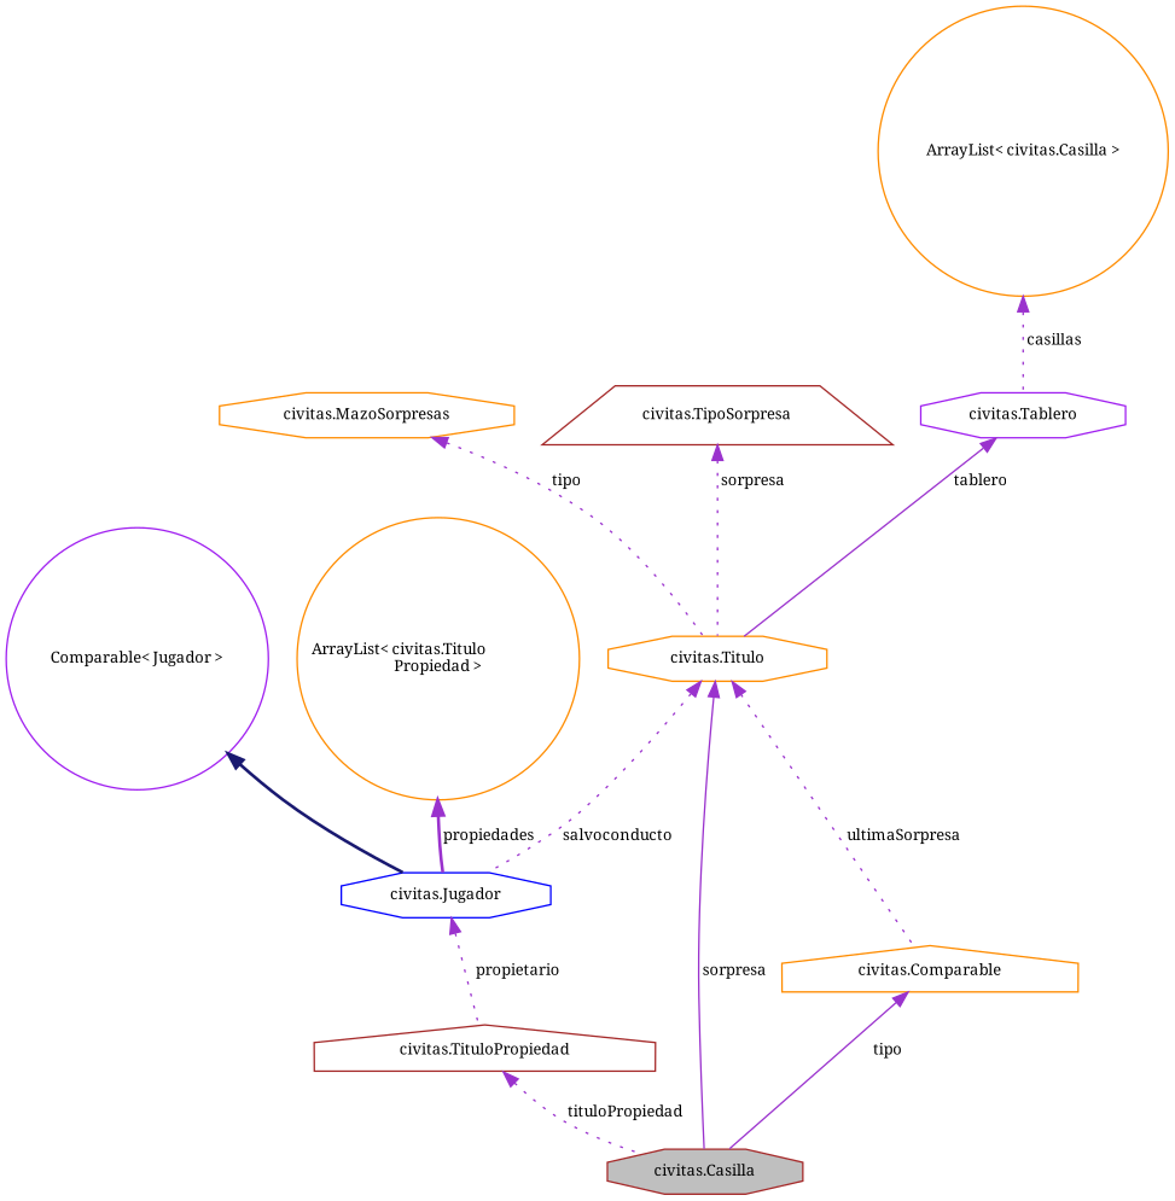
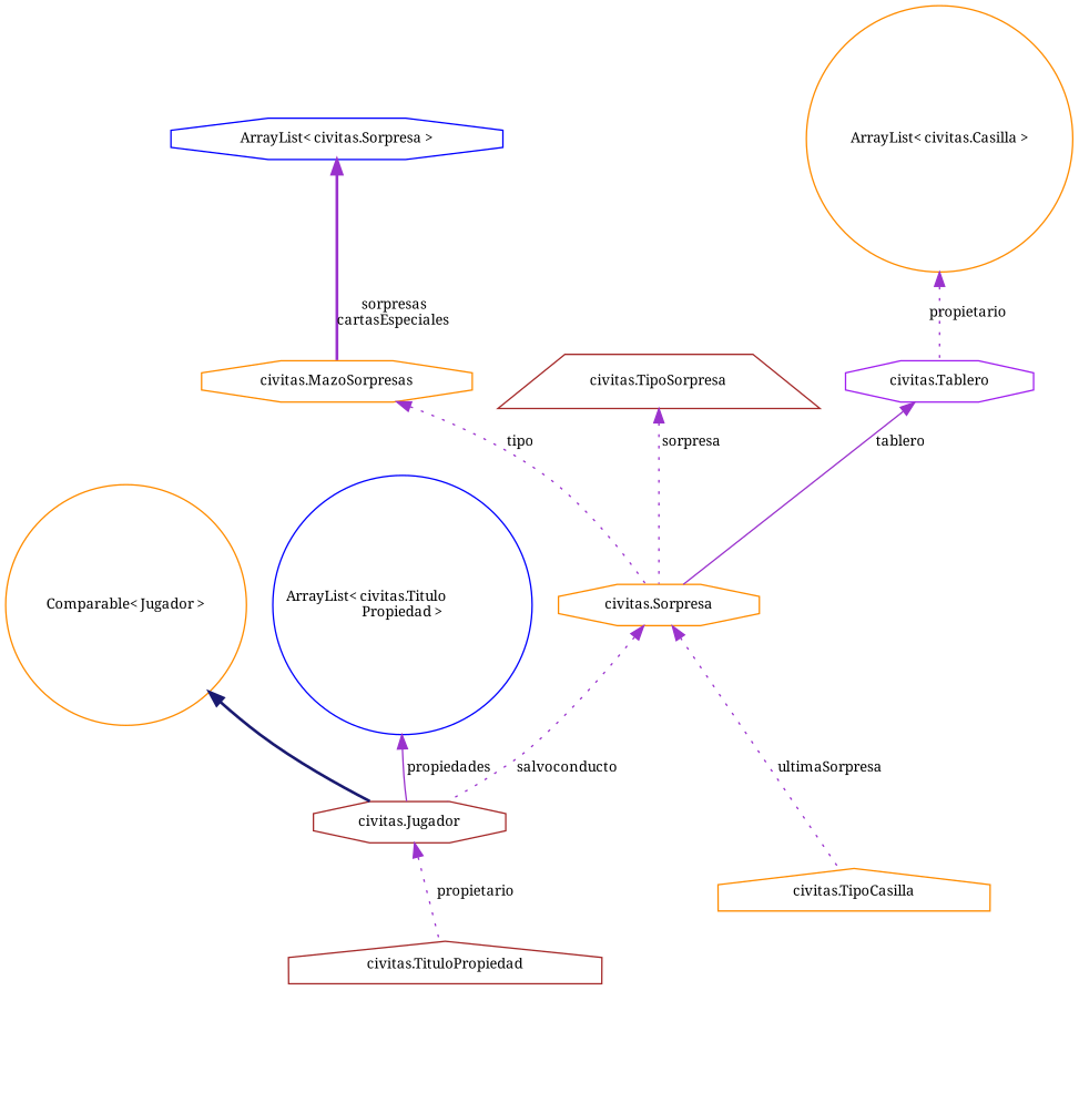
  digraph {
    fontname="Noto Serif"
    rankdir=TB
    node [color=darkorange fillcolor=white fontname="Noto Serif" fontsize=10 shape=octagon style=filled]
    edge [color=darkorchid3 dir=back fontname="Noto Serif" fontsize=10 labelfontname=Helvetica labelfontsize=10 style=dotted]
-   n1 [color=brown fillcolor=grey75 fontcolor=black height=0.2 label="civitas.Casilla" width=0.4]
-   n2 [height=0.2 label="civitas.Titulo" width=0.4]
-   n3 [color=blue height=0.2 label="civitas.Jugador" width=0.4]
-   n4 [height=0.2 label="civitas.Comparable" shape=house width=0.4]
+   n2 [height=0.2 label="civitas.Sorpresa" width=0.4]
+   n3 [color=brown height=0.2 label="civitas.Jugador" width=0.4]
+   n4 [height=0.2 label="civitas.TipoCasilla" shape=house width=0.4]
    n5 [height=0.2 label="civitas.MazoSorpresas" width=0.4]
    n6 [color=brown height=0.2 label="civitas.TituloPropiedad" shape=house width=0.4]
    n7 [color=brown height=0.2 label="civitas.TipoSorpresa" shape=trapezium width=0.4]
    n8 [color=purple height=0.2 label="civitas.Tablero" width=0.4]
    n9 [height=0.2 label="ArrayList\< civitas.Casilla \>" shape=circle width=0.4]
-   n11 [color=purple height=0.2 label="Comparable\< Jugador \>" shape=circle width=0.4]
-   n12 [height=0.2 label="ArrayList\< civitas.Titulo\lPropiedad \>" shape=circle width=0.4]
-   n2 -> n1 [label=" sorpresa" style=solid]
+   n10 [color=blue height=0.2 label="ArrayList\< civitas.Sorpresa \>" width=0.4]
+   n11 [height=0.2 label="Comparable\< Jugador \>" shape=circle width=0.4]
+   n12 [color=blue height=0.2 label="ArrayList\< civitas.Titulo\lPropiedad \>" shape=circle width=0.4]
    n2 -> n3 [label=" salvoconducto"]
    n2 -> n4 [label=" ultimaSorpresa"]
    n3 -> n6 [label=" propietario"]
-   n4 -> n1 [label=" tipo" style=solid]
    n5 -> n2 [label=" tipo"]
-   n6 -> n1 [label=" tituloPropiedad"]
    n7 -> n2 [label=" sorpresa"]
    n8 -> n2 [label=" tablero" style=solid]
-   n9 -> n8 [label=" casillas"]
+   n9 -> n8 [label=" propietario"]
+   n10 -> n5 [label=" sorpresas\ncartasEspeciales" style=bold]
    n11 -> n3 [color=midnightblue style=bold]
-   n12 -> n3 [label=" propiedades" style=bold]
+   n12 -> n3 [label=" propiedades" style=solid]
  }
